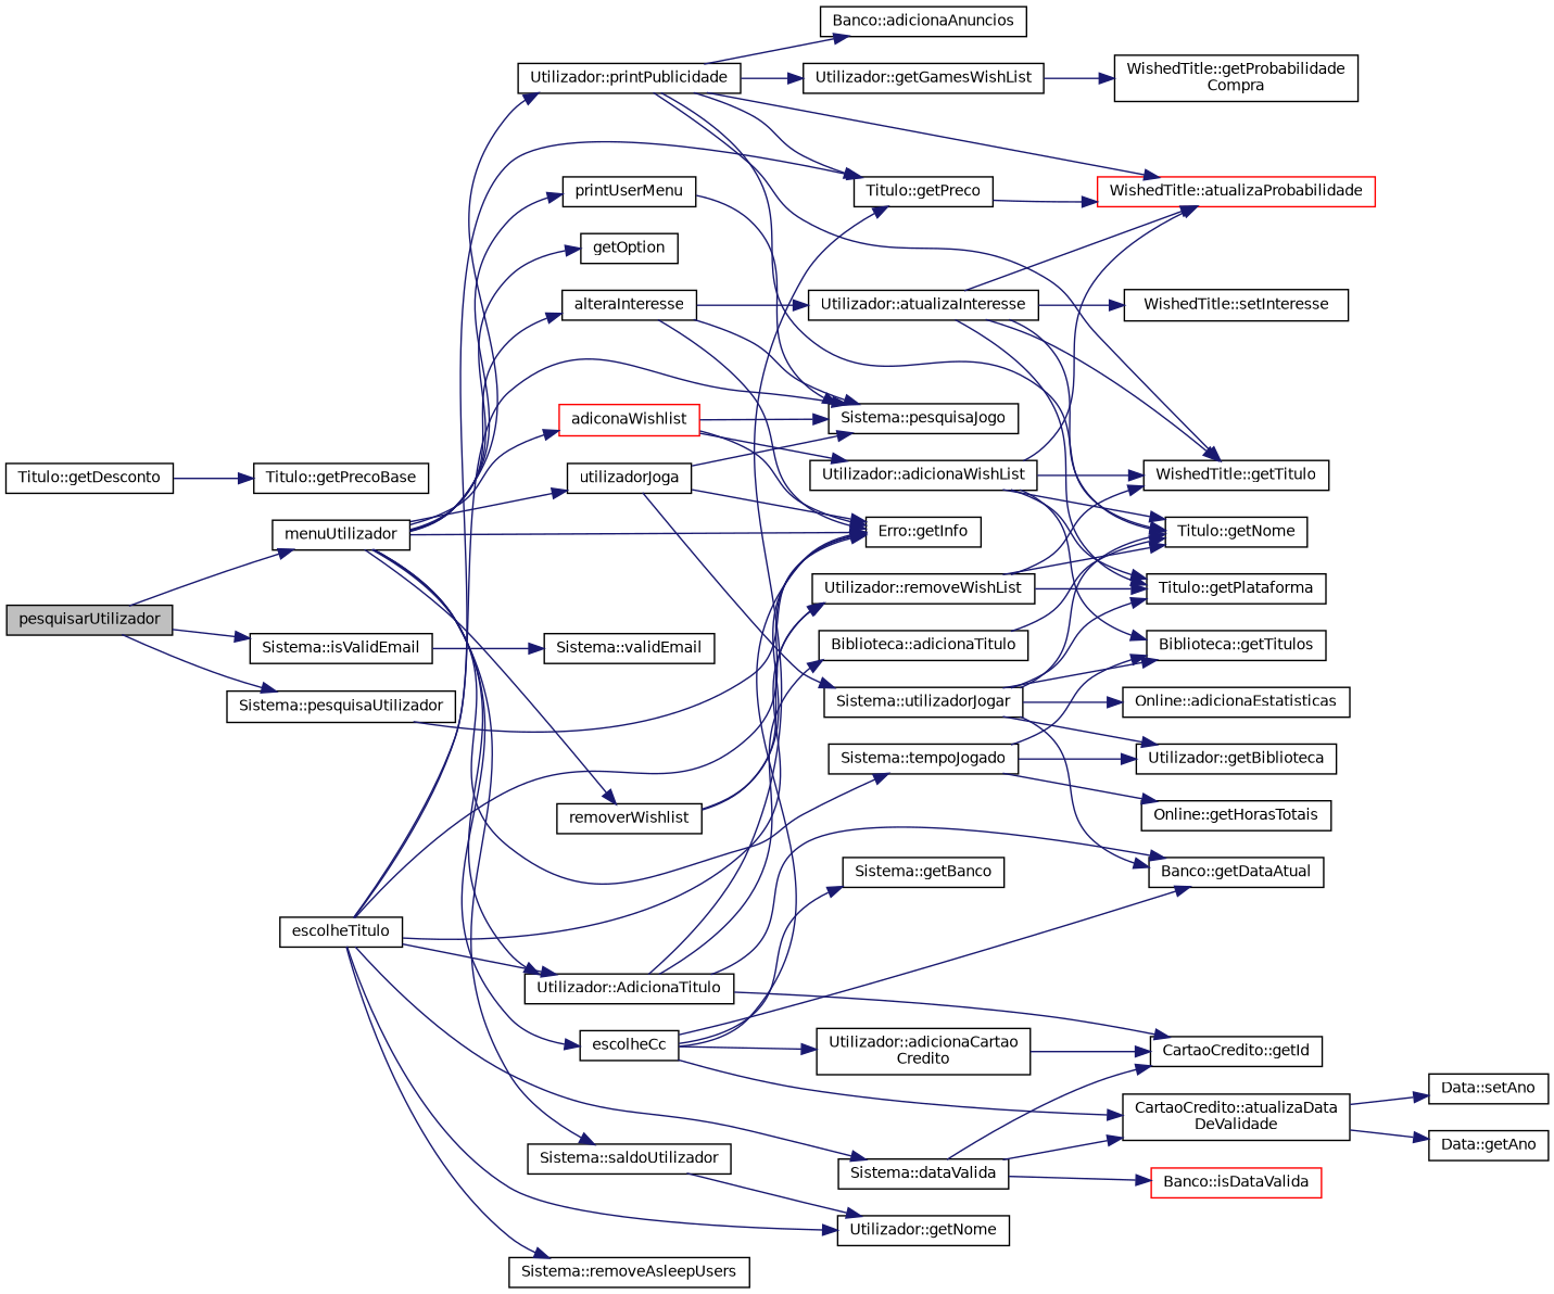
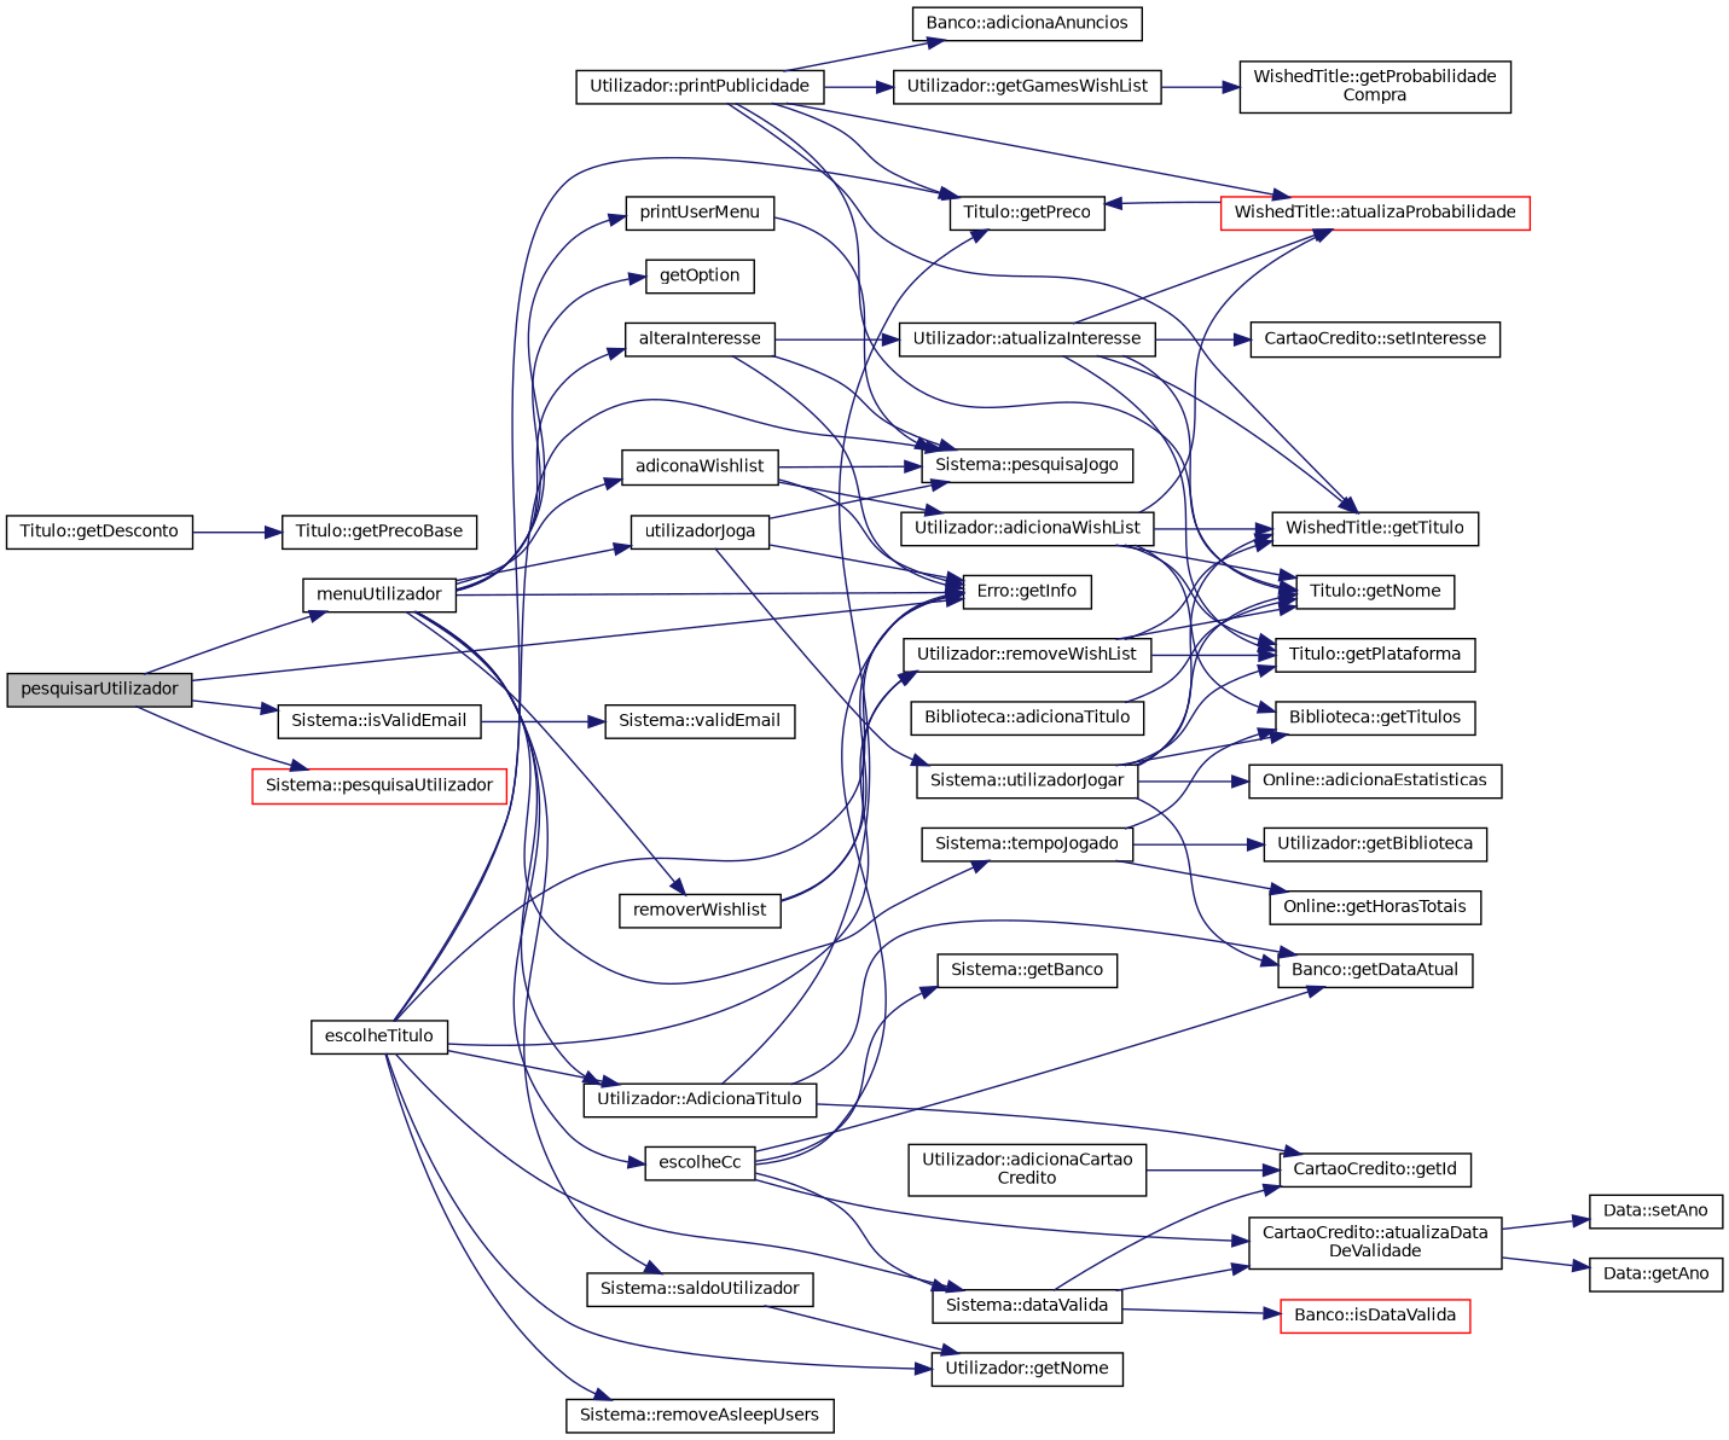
  digraph {
    rankdir=LR
    node [color=black fillcolor=white fontname=Helvetica fontsize=10 shape=record style=filled]
    edge [color=midnightblue fontname=Helvetica fontsize=10 labelfontname=Helvetica labelfontsize=10 style=solid]
    n1 [fillcolor=grey75 fontcolor=black height=0.2 label=pesquisarUtilizador width=0.4]
    n2 [height=0.2 label="Sistema::isValidEmail" width=0.4]
    n3 [height=0.2 label="Erro::getInfo" width=0.4]
-   n4 [height=0.2 label="Sistema::pesquisaUtilizador" width=0.4]
+   n4 [color=red height=0.2 label="Sistema::pesquisaUtilizador" width=0.4]
    n5 [height=0.2 label=menuUtilizador width=0.4]
    n6 [height=0.2 label="Sistema::validEmail" width=0.4]
    n7 [height=0.2 label="Utilizador::printPublicidade" width=0.4]
    n8 [height=0.2 label=printUserMenu width=0.4]
    n9 [height=0.2 label=getOption width=0.4]
-   n10 [color=red height=0.2 label=adiconaWishlist width=0.4]
+   n10 [height=0.2 label=adiconaWishlist width=0.4]
    n11 [height=0.2 label=removerWishlist width=0.4]
    n12 [height=0.2 label=alteraInteresse width=0.4]
    n13 [height=0.2 label=escolheCc width=0.4]
    n14 [height=0.2 label="Sistema::saldoUtilizador" width=0.4]
    n15 [height=0.2 label=utilizadorJoga width=0.4]
    n16 [height=0.2 label="Sistema::tempoJogado" width=0.4]
    n17 [height=0.2 label="Utilizador::AdicionaTitulo" width=0.4]
    n18 [height=0.2 label="Utilizador::getGamesWishList" width=0.4]
    n19 [height=0.2 label="WishedTitle::getTitulo" width=0.4]
    n20 [height=0.2 label="Titulo::getNome" width=0.4]
    n21 [height=0.2 label="Titulo::getPreco" width=0.4]
    n22 [height=0.2 label="Banco::adicionaAnuncios" width=0.4]
    n23 [color=red height=0.2 label="WishedTitle::atualizaProbabilidade" width=0.4]
    n24 [height=0.2 label="Sistema::pesquisaJogo" width=0.4]
    n25 [height=0.2 label=escolheTitulo width=0.4]
    n26 [height=0.2 label="Utilizador::getNome" width=0.4]
    n27 [height=0.2 label="Utilizador::removeWishList" width=0.4]
    n28 [height=0.2 label="Sistema::dataValida" width=0.4]
    n29 [height=0.2 label="Sistema::removeAsleepUsers" width=0.4]
    n30 [height=0.2 label="Utilizador::adicionaWishList" width=0.4]
    n31 [height=0.2 label="Utilizador::atualizaInteresse" width=0.4]
    n32 [height=0.2 label="Banco::getDataAtual" width=0.4]
    n33 [height=0.2 label="CartaoCredito::atualizaData\lDeValidade" width=0.4]
    n34 [height=0.2 label="Sistema::getBanco" width=0.4]
    n35 [height=0.2 label="Utilizador::adicionaCartao\lCredito" width=0.4]
    n36 [height=0.2 label="Sistema::utilizadorJogar" width=0.4]
    n37 [height=0.2 label="Biblioteca::getTitulos" width=0.4]
    n38 [height=0.2 label="Utilizador::getBiblioteca" width=0.4]
    n39 [height=0.2 label="Online::getHorasTotais" width=0.4]
    n40 [height=0.2 label="WishedTitle::getProbabilidade\lCompra" width=0.4]
    n41 [height=0.2 label="Titulo::getDesconto" width=0.4]
    n42 [height=0.2 label="Titulo::getPrecoBase" width=0.4]
    n43 [height=0.2 label="Biblioteca::adicionaTitulo" width=0.4]
    n44 [height=0.2 label="CartaoCredito::getId" width=0.4]
    n45 [height=0.2 label="Titulo::getPlataforma" width=0.4]
    n46 [color=red height=0.2 label="Banco::isDataValida" width=0.4]
    n47 [height=0.2 label="Data::setAno" width=0.4]
    n48 [height=0.2 label="Data::getAno" width=0.4]
-   n49 [height=0.2 label="WishedTitle::setInteresse" width=0.4]
+   n49 [height=0.2 label="CartaoCredito::setInteresse" width=0.4]
    n50 [height=0.2 label="Online::adicionaEstatisticas" width=0.4]
    n1 -> n2
-   n4 -> n3
+   n1 -> n3
    n1 -> n4
    n1 -> n5
    n2 -> n6
    n5 -> n3
-   n5 -> n7
    n5 -> n8
    n5 -> n9
    n5 -> n10
    n5 -> n11
    n5 -> n12
    n5 -> n13
    n5 -> n14
    n5 -> n15
    n5 -> n16
    n5 -> n17
    n7 -> n18
    n7 -> n19
    n7 -> n20
    n7 -> n21
    n7 -> n22
    n7 -> n23
    n8 -> n24
    n10 -> n3
    n10 -> n24
    n10 -> n30
    n11 -> n3
    n11 -> n27
    n12 -> n3
    n12 -> n24
    n12 -> n31
    n13 -> n3
    n13 -> n32
    n13 -> n33
    n13 -> n34
-   n13 -> n35
+   n13 -> n28
    n14 -> n26
    n15 -> n3
    n15 -> n24
    n15 -> n36
    n16 -> n37
    n16 -> n38
    n16 -> n39
    n17 -> n21
    n17 -> n32
-   n17 -> n43
    n17 -> n44
    n18 -> n40
-   n21 -> n23
+   n23 -> n21
    n25 -> n3
    n25 -> n17
    n25 -> n21
    n25 -> n24
    n25 -> n26
    n25 -> n27
    n25 -> n28
    n25 -> n29
    n27 -> n19
    n27 -> n20
    n27 -> n45
    n28 -> n33
    n28 -> n44
    n28 -> n46
    n30 -> n19
    n30 -> n20
    n30 -> n23
    n30 -> n37
    n30 -> n45
    n31 -> n19
    n31 -> n20
    n31 -> n23
    n31 -> n45
    n31 -> n49
    n33 -> n47
    n33 -> n48
    n35 -> n44
    n36 -> n20
    n36 -> n32
    n36 -> n37
-   n36 -> n38
+   n36 -> n19
    n36 -> n45
    n36 -> n50
    n41 -> n42
    n43 -> n20
  }
